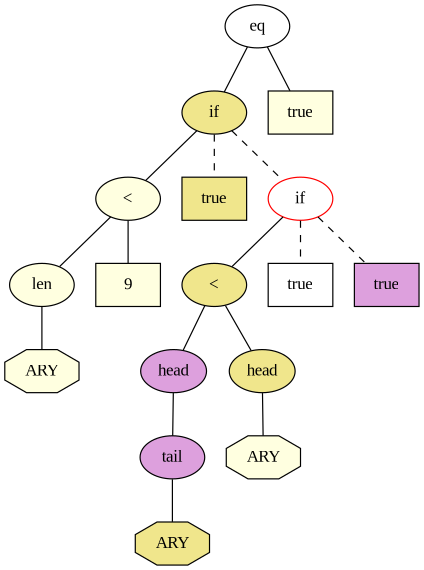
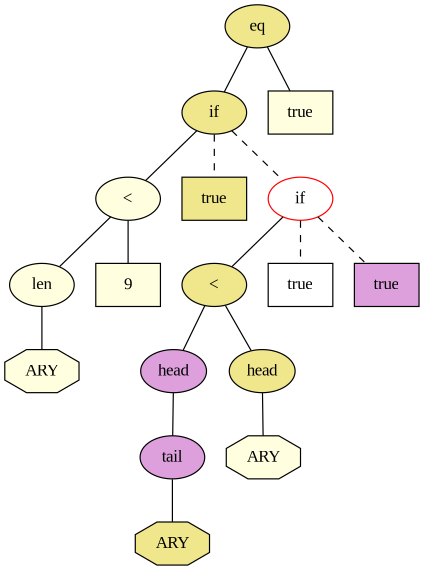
  graph {
    fontname="Liberation Serif"
    node [fillcolor=khaki fontname="Liberation Serif" style=filled]
    edge [fontname="Liberation Serif"]
-   n1 [fillcolor=white label=eq]
+   n1 [label=eq]
    n2 [label=if]
    n3 [fillcolor=lightyellow label=true shape=box]
    n4 [fillcolor=lightyellow label="<"]
    n5 [label=true shape=box]
    n6 [color=red fillcolor=white label=if]
    n7 [fillcolor=lightyellow label=len]
    n8 [fillcolor=lightyellow label=9 shape=box]
    n9 [label="<"]
    n10 [fillcolor=white label=true shape=box]
    n11 [fillcolor=plum label=true shape=box]
    n12 [fillcolor=lightyellow label=ARY shape=octagon]
    n13 [fillcolor=plum label=head]
    n14 [label=head]
    n15 [fillcolor=plum label=tail]
    n16 [fillcolor=lightyellow label=ARY shape=octagon]
    n17 [label=ARY shape=octagon]
    n1 -- n2
    n1 -- n3
    n2 -- n4
    n2 -- n5 [style=dashed]
    n2 -- n6 [style=dashed]
    n4 -- n7
    n4 -- n8
    n6 -- n9
    n6 -- n10 [style=dashed]
    n6 -- n11 [style=dashed]
    n7 -- n12
    n9 -- n13
    n9 -- n14
    n13 -- n15
    n14 -- n16
    n15 -- n17
  }
